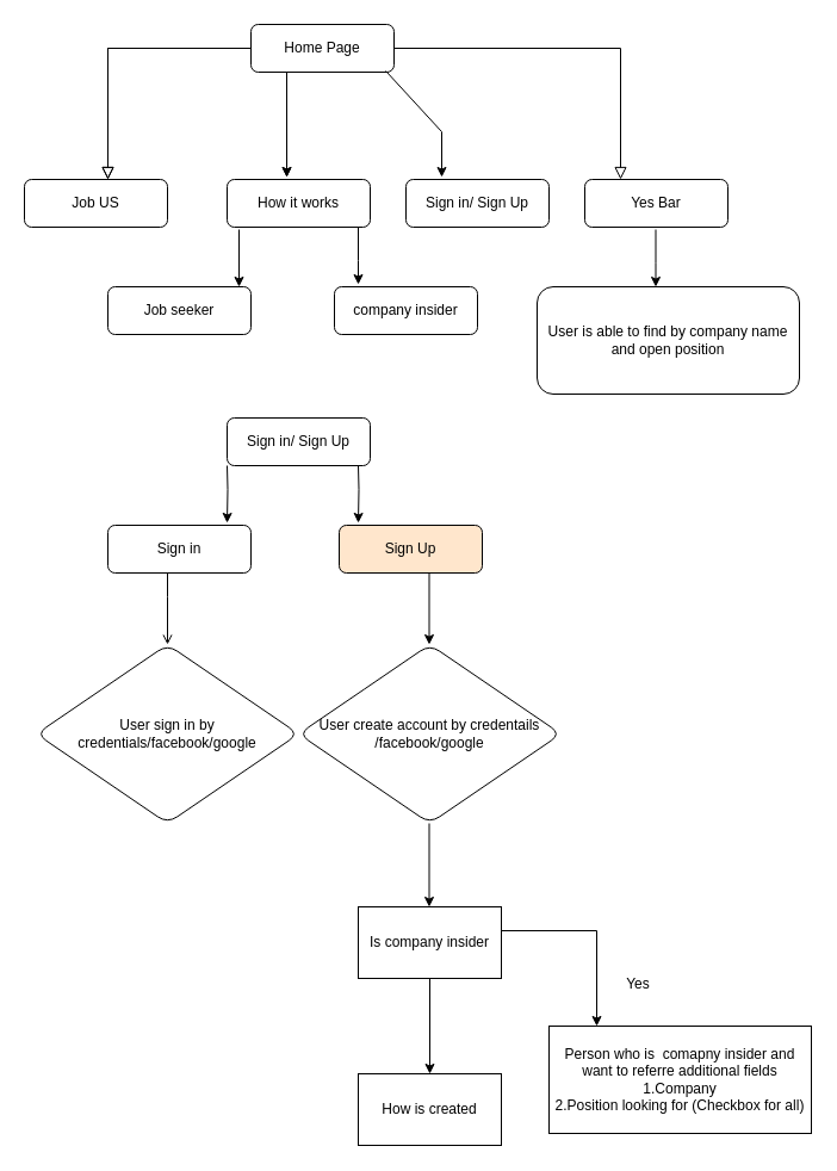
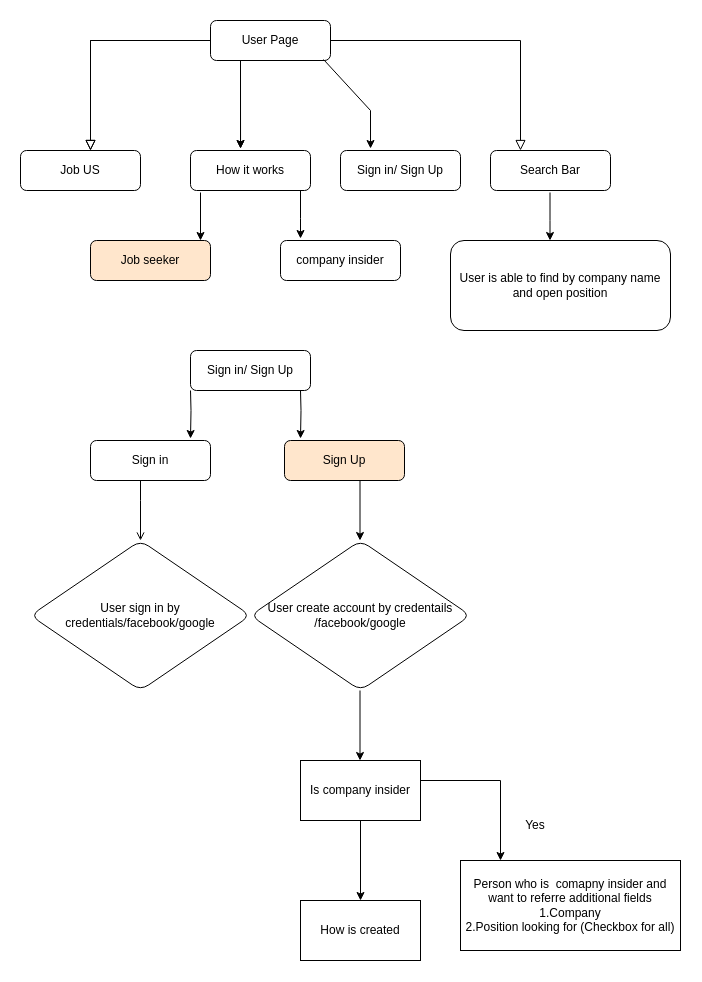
  <mxCell id="0" />
  <mxCell id="1" parent="0" />
  <mxCell id="2" value="" style="rounded=0;html=1;jettySize=auto;orthogonalLoop=1;fontSize=11;endArrow=block;endFill=0;endSize=8;strokeWidth=1;shadow=0;labelBackgroundColor=none;edgeStyle=orthogonalEdgeStyle;" parent="1" source="3" edge="1"><mxGeometry relative="1" as="geometry"><mxPoint x="90" y="150" as="targetPoint" /><Array as="points"><mxPoint x="90" y="40" /></Array></mxGeometry></mxCell>
- <mxCell id="3" value="Home Page" style="rounded=1;whiteSpace=wrap;html=1;fontSize=12;glass=0;strokeWidth=1;shadow=0;" parent="1" vertex="1"><mxGeometry x="210" y="20" width="120" height="40" as="geometry" /></mxCell>
+ <mxCell id="3" value="User Page" style="rounded=1;whiteSpace=wrap;html=1;fontSize=12;glass=0;strokeWidth=1;shadow=0;" parent="1" vertex="1"><mxGeometry x="210" y="20" width="120" height="40" as="geometry" /></mxCell>
  <mxCell id="4" value="Job US" style="rounded=1;whiteSpace=wrap;html=1;fontSize=12;glass=0;strokeWidth=1;shadow=0;" vertex="1" parent="1"><mxGeometry x="20" y="150" width="120" height="40" as="geometry" /></mxCell>
  <mxCell id="5" value="How it works" style="rounded=1;whiteSpace=wrap;html=1;fontSize=12;glass=0;strokeWidth=1;shadow=0;" vertex="1" parent="1"><mxGeometry x="190" y="150" width="120" height="40" as="geometry" /></mxCell>
  <mxCell id="6" value="" style="rounded=0;html=1;jettySize=auto;orthogonalLoop=1;fontSize=11;endArrow=block;endFill=0;endSize=8;strokeWidth=1;shadow=0;labelBackgroundColor=none;edgeStyle=orthogonalEdgeStyle;" edge="1" parent="1" source="3"><mxGeometry relative="1" as="geometry"><mxPoint x="210" y="40" as="sourcePoint" /><mxPoint x="90" y="150" as="targetPoint" /><Array as="points"><mxPoint x="90" y="40" /></Array></mxGeometry></mxCell>
  <mxCell id="7" value="" style="endArrow=classic;html=1;rounded=0;entryX=0.417;entryY=-0.05;entryDx=0;entryDy=0;entryPerimeter=0;" edge="1" parent="1" target="5"><mxGeometry width="50" height="50" relative="1" as="geometry"><mxPoint x="240" y="60" as="sourcePoint" /><mxPoint x="240" y="140" as="targetPoint" /></mxGeometry></mxCell>
  <mxCell id="8" value="" style="endArrow=classic;html=1;rounded=0;entryX=0.417;entryY=-0.05;entryDx=0;entryDy=0;entryPerimeter=0;" edge="1" parent="1" target="5"><mxGeometry width="50" height="50" relative="1" as="geometry"><mxPoint x="240" y="60" as="sourcePoint" /><mxPoint x="240.04" y="148" as="targetPoint" /><Array as="points"><mxPoint x="240" y="110" /></Array></mxGeometry></mxCell>
  <mxCell id="9" value="" style="endArrow=classic;html=1;rounded=0;entryX=0.417;entryY=-0.05;entryDx=0;entryDy=0;entryPerimeter=0;exitX=0.942;exitY=0.975;exitDx=0;exitDy=0;exitPerimeter=0;" edge="1" parent="1" source="3"><mxGeometry width="50" height="50" relative="1" as="geometry"><mxPoint x="370" y="60" as="sourcePoint" /><mxPoint x="370.04" y="148" as="targetPoint" /><Array as="points"><mxPoint x="370" y="110" /></Array></mxGeometry></mxCell>
  <mxCell id="10" value="company insider" style="rounded=1;whiteSpace=wrap;html=1;fontSize=12;glass=0;strokeWidth=1;shadow=0;" vertex="1" parent="1"><mxGeometry x="280" y="240" width="120" height="40" as="geometry" /></mxCell>
- <mxCell id="11" value="Job seeker" style="rounded=1;whiteSpace=wrap;html=1;fontSize=12;glass=0;strokeWidth=1;shadow=0;" vertex="1" parent="1"><mxGeometry x="90" y="240" width="120" height="40" as="geometry" /></mxCell>
+ <mxCell id="11" value="Job seeker" style="rounded=1;whiteSpace=wrap;html=1;fontSize=12;glass=0;strokeWidth=1;shadow=0;fillColor=#ffe6cc;" vertex="1" parent="1"><mxGeometry x="90" y="240" width="120" height="40" as="geometry" /></mxCell>
  <mxCell id="12" value="" style="endArrow=classic;html=1;rounded=0;" edge="1" parent="1"><mxGeometry width="50" height="50" relative="1" as="geometry"><mxPoint x="200" y="192" as="sourcePoint" /><mxPoint x="200" y="240" as="targetPoint" /><Array as="points" /></mxGeometry></mxCell>
  <mxCell id="13" value="" style="endArrow=classic;html=1;rounded=0;" edge="1" parent="1"><mxGeometry width="50" height="50" relative="1" as="geometry"><mxPoint x="300" y="190" as="sourcePoint" /><mxPoint x="300" y="238" as="targetPoint" /><Array as="points"><mxPoint x="300" y="218" /></Array></mxGeometry></mxCell>
  <mxCell id="14" value="Sign in/ Sign Up" style="rounded=1;whiteSpace=wrap;html=1;fontSize=12;glass=0;strokeWidth=1;shadow=0;" vertex="1" parent="1"><mxGeometry x="340" y="150" width="120" height="40" as="geometry" /></mxCell>
  <mxCell id="15" value="Sign in/ Sign Up" style="rounded=1;whiteSpace=wrap;html=1;fontSize=12;glass=0;strokeWidth=1;shadow=0;" vertex="1" parent="1"><mxGeometry x="190" y="350" width="120" height="40" as="geometry" /></mxCell>
  <mxCell id="16" value="" style="endArrow=classic;html=1;rounded=0;" edge="1" parent="1"><mxGeometry width="50" height="50" relative="1" as="geometry"><mxPoint x="190" y="390" as="sourcePoint" /><mxPoint x="190" y="438" as="targetPoint" /><Array as="points"><mxPoint x="190.5" y="410" /></Array></mxGeometry></mxCell>
  <mxCell id="17" value="" style="edgeStyle=orthogonalEdgeStyle;rounded=0;orthogonalLoop=1;jettySize=auto;html=1;endArrow=open;" edge="1" parent="1" source="18" target="21"><mxGeometry relative="1" as="geometry"><Array as="points"><mxPoint x="140" y="500" /><mxPoint x="140" y="500" /></Array></mxGeometry></mxCell>
  <mxCell id="18" value="Sign in" style="rounded=1;whiteSpace=wrap;html=1;fontSize=12;glass=0;strokeWidth=1;shadow=0;" vertex="1" parent="1"><mxGeometry x="90" y="440" width="120" height="40" as="geometry" /></mxCell>
  <mxCell id="19" value="Sign Up" style="rounded=1;whiteSpace=wrap;html=1;fontSize=12;glass=0;strokeWidth=1;shadow=0;fillColor=#ffe6cc;" vertex="1" parent="1"><mxGeometry x="284" y="440" width="120" height="40" as="geometry" /></mxCell>
  <mxCell id="20" style="edgeStyle=orthogonalEdgeStyle;rounded=0;orthogonalLoop=1;jettySize=auto;html=1;exitX=0;exitY=0.5;exitDx=0;exitDy=0;" edge="1" parent="1" source="21"><mxGeometry relative="1" as="geometry"><mxPoint x="30" y="615" as="targetPoint" /></mxGeometry></mxCell>
  <mxCell id="21" value="User sign in by credentials/facebook/google" style="rhombus;whiteSpace=wrap;html=1;rounded=1;glass=0;strokeWidth=1;shadow=0;" vertex="1" parent="1"><mxGeometry x="30" y="540" width="220" height="150" as="geometry" /></mxCell>
  <mxCell id="22" value="" style="endArrow=classic;html=1;rounded=0;" edge="1" parent="1"><mxGeometry width="50" height="50" relative="1" as="geometry"><mxPoint x="300" y="390" as="sourcePoint" /><mxPoint x="300" y="438" as="targetPoint" /><Array as="points"><mxPoint x="300.5" y="410" /></Array></mxGeometry></mxCell>
  <mxCell id="23" value="User create account by credentails /facebook/google" style="rhombus;whiteSpace=wrap;html=1;rounded=1;glass=0;strokeWidth=1;shadow=0;" vertex="1" parent="1"><mxGeometry x="250" y="540" width="220" height="150" as="geometry" /></mxCell>
  <mxCell id="24" value="" style="edgeStyle=orthogonalEdgeStyle;rounded=0;orthogonalLoop=1;jettySize=auto;html=1;" edge="1" parent="1"><mxGeometry relative="1" as="geometry"><mxPoint x="359.5" y="480" as="sourcePoint" /><mxPoint x="359.5" y="540" as="targetPoint" /></mxGeometry></mxCell>
  <mxCell id="25" value="" style="endArrow=classic;html=1;rounded=0;" edge="1" parent="1"><mxGeometry width="50" height="50" relative="1" as="geometry"><mxPoint x="359.5" y="690" as="sourcePoint" /><mxPoint x="359.5" y="760" as="targetPoint" /></mxGeometry></mxCell>
  <mxCell id="26" value="Person who is &amp;nbsp;comapny insider and want to referre additional fields 1.Company&lt;br&gt;2.Position looking for (Checkbox for all)" style="rounded=0;whiteSpace=wrap;html=1;" vertex="1" parent="1"><mxGeometry x="460" y="860" width="220" height="90" as="geometry" /></mxCell>
  <mxCell id="27" value="Is company insider" style="rounded=0;whiteSpace=wrap;html=1;" vertex="1" parent="1"><mxGeometry x="300" y="760" width="120" height="60" as="geometry" /></mxCell>
  <mxCell id="28" value="" style="endArrow=classic;html=1;rounded=0;" edge="1" parent="1"><mxGeometry width="50" height="50" relative="1" as="geometry"><mxPoint x="420" y="780" as="sourcePoint" /><mxPoint x="500" y="860" as="targetPoint" /><Array as="points"><mxPoint x="500" y="780" /></Array></mxGeometry></mxCell>
  <mxCell id="29" value="" style="endArrow=classic;html=1;rounded=0;exitX=0.5;exitY=1;exitDx=0;exitDy=0;" edge="1" parent="1" source="27"><mxGeometry width="50" height="50" relative="1" as="geometry"><mxPoint x="310" y="920" as="sourcePoint" /><mxPoint x="360" y="900" as="targetPoint" /></mxGeometry></mxCell>
  <mxCell id="30" value="Yes" style="text;html=1;strokeColor=none;fillColor=none;align=center;verticalAlign=middle;whiteSpace=wrap;rounded=0;" vertex="1" parent="1"><mxGeometry x="505" y="810" width="60" height="30" as="geometry" /></mxCell>
  <mxCell id="31" value="How is created" style="rounded=0;whiteSpace=wrap;html=1;" vertex="1" parent="1"><mxGeometry x="300" y="900" width="120" height="60" as="geometry" /></mxCell>
- <mxCell id="32" value="Yes Bar" style="rounded=1;whiteSpace=wrap;html=1;fontSize=12;glass=0;strokeWidth=1;shadow=0;" vertex="1" parent="1"><mxGeometry x="490" y="150" width="120" height="40" as="geometry" /></mxCell>
+ <mxCell id="32" value="Search Bar" style="rounded=1;whiteSpace=wrap;html=1;fontSize=12;glass=0;strokeWidth=1;shadow=0;" vertex="1" parent="1"><mxGeometry x="490" y="150" width="120" height="40" as="geometry" /></mxCell>
  <mxCell id="33" value="" style="rounded=0;html=1;jettySize=auto;orthogonalLoop=1;fontSize=11;endArrow=block;endFill=0;endSize=8;strokeWidth=1;shadow=0;labelBackgroundColor=none;edgeStyle=orthogonalEdgeStyle;exitX=1;exitY=0.5;exitDx=0;exitDy=0;" edge="1" parent="1" source="3"><mxGeometry relative="1" as="geometry"><mxPoint x="640" y="40" as="sourcePoint" /><mxPoint x="520" y="150" as="targetPoint" /><Array as="points"><mxPoint x="520" y="40" /></Array></mxGeometry></mxCell>
  <mxCell id="34" value="" style="endArrow=classic;html=1;rounded=0;" edge="1" parent="1"><mxGeometry width="50" height="50" relative="1" as="geometry"><mxPoint x="549.5" y="192" as="sourcePoint" /><mxPoint x="549.5" y="240" as="targetPoint" /><Array as="points"><mxPoint x="549.5" y="220" /></Array></mxGeometry></mxCell>
  <mxCell id="35" value="User is able to find by company name and open position" style="rounded=1;whiteSpace=wrap;html=1;" vertex="1" parent="1"><mxGeometry x="450" y="240" width="220" height="90" as="geometry" /></mxCell>
